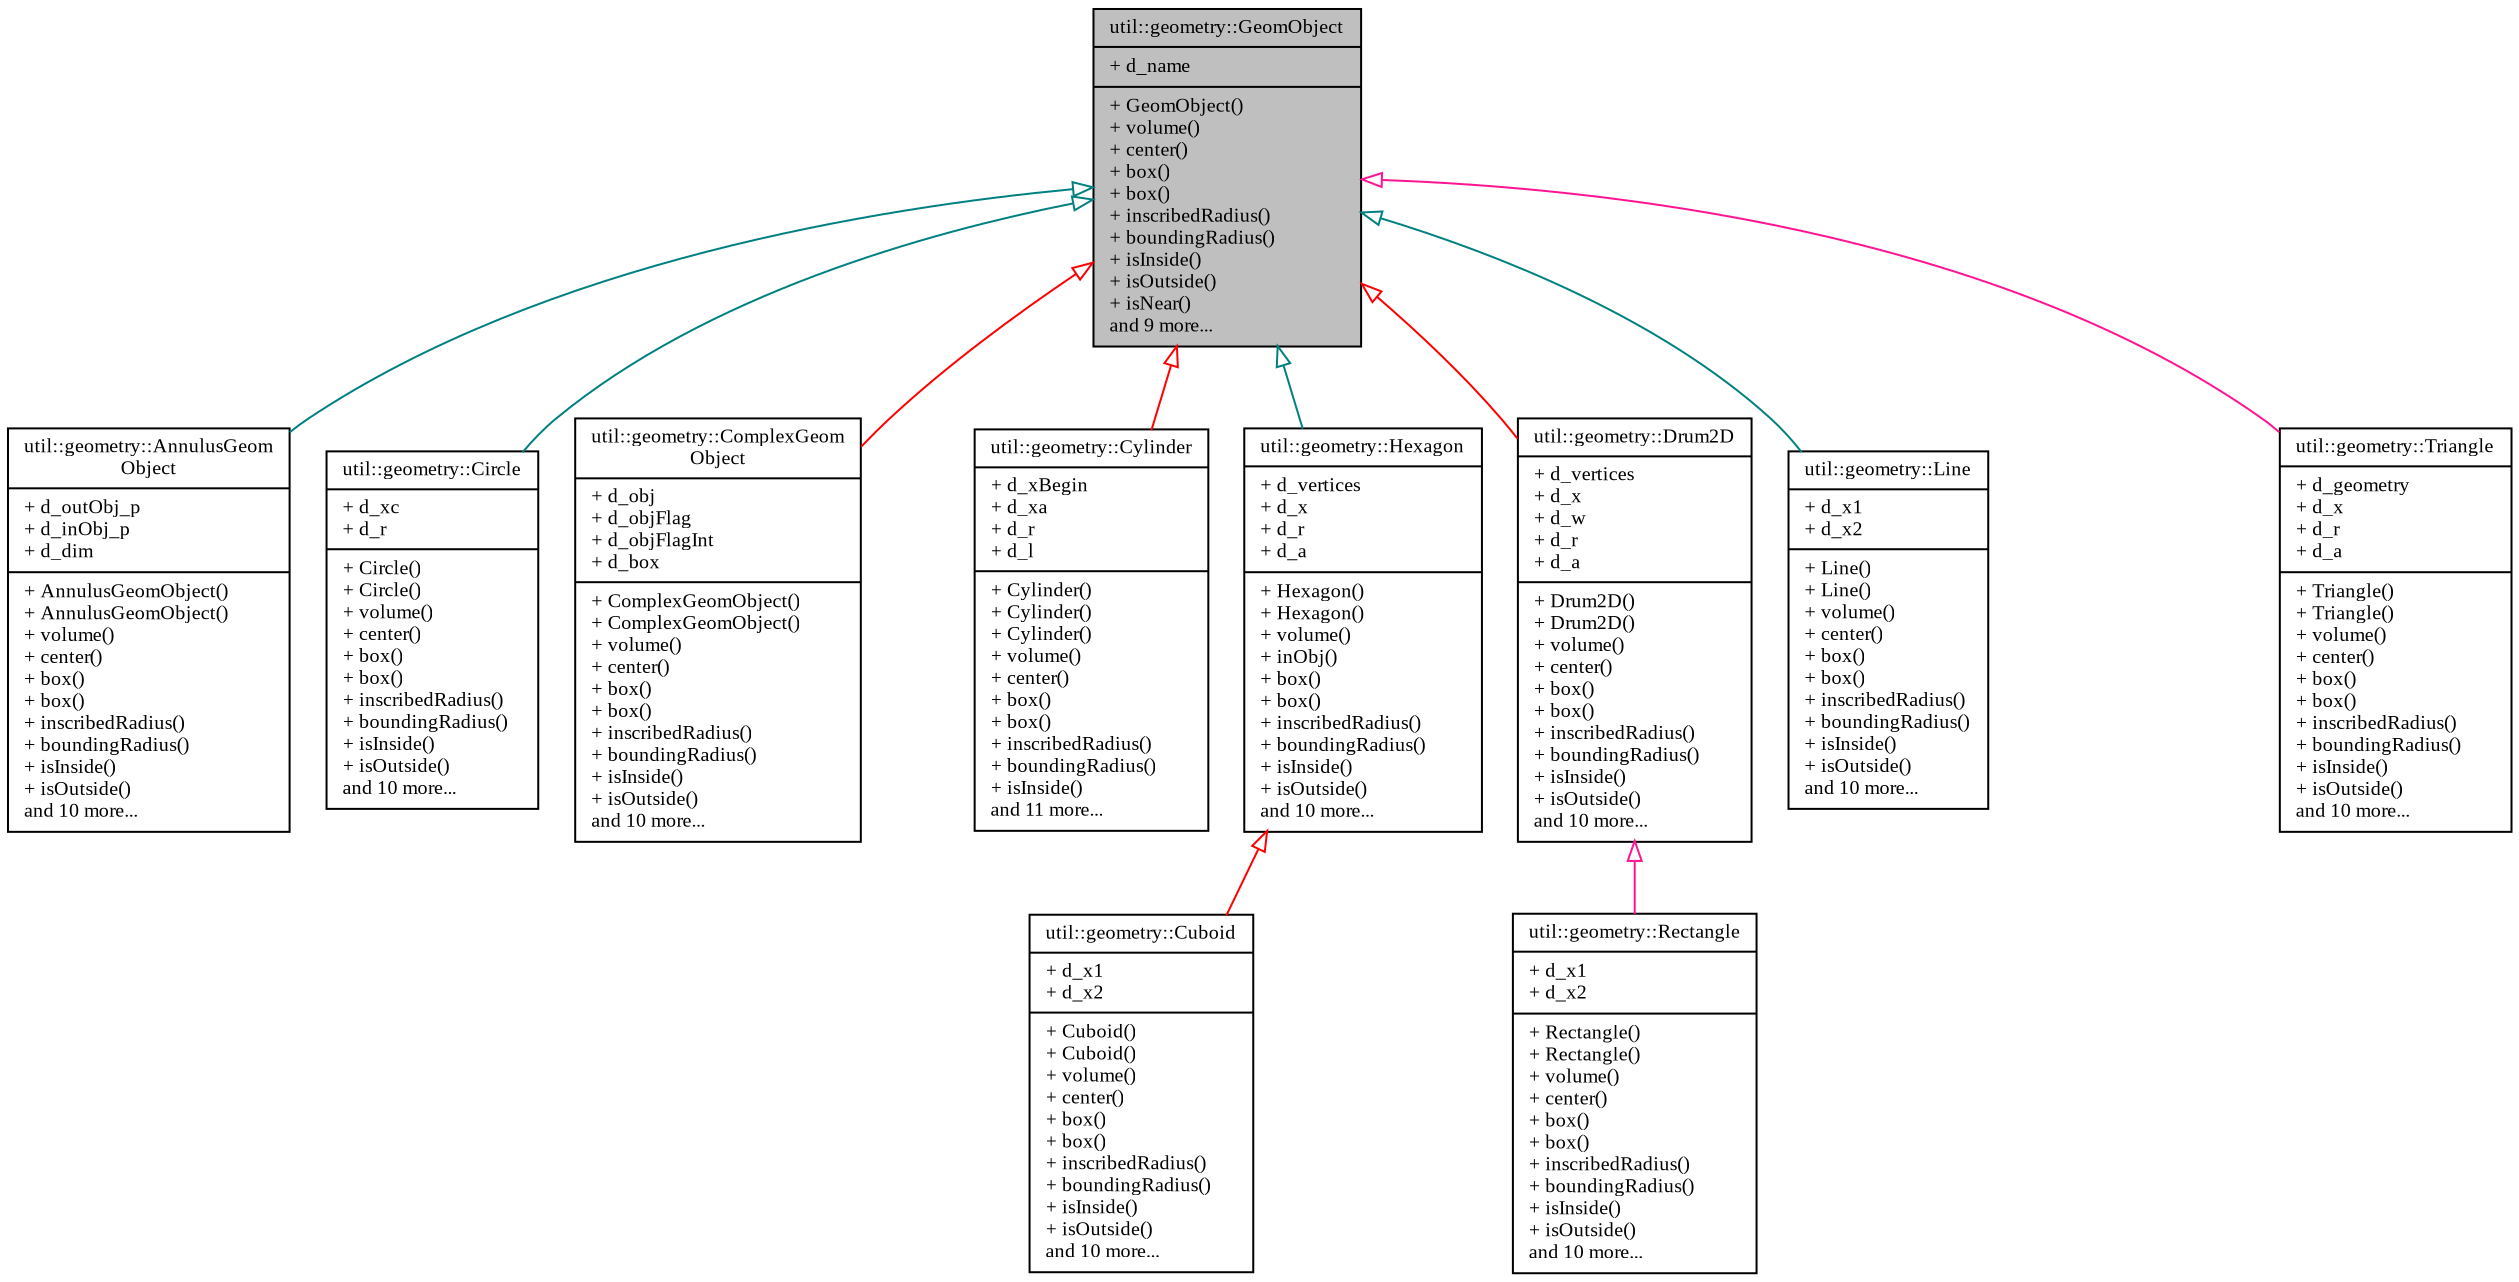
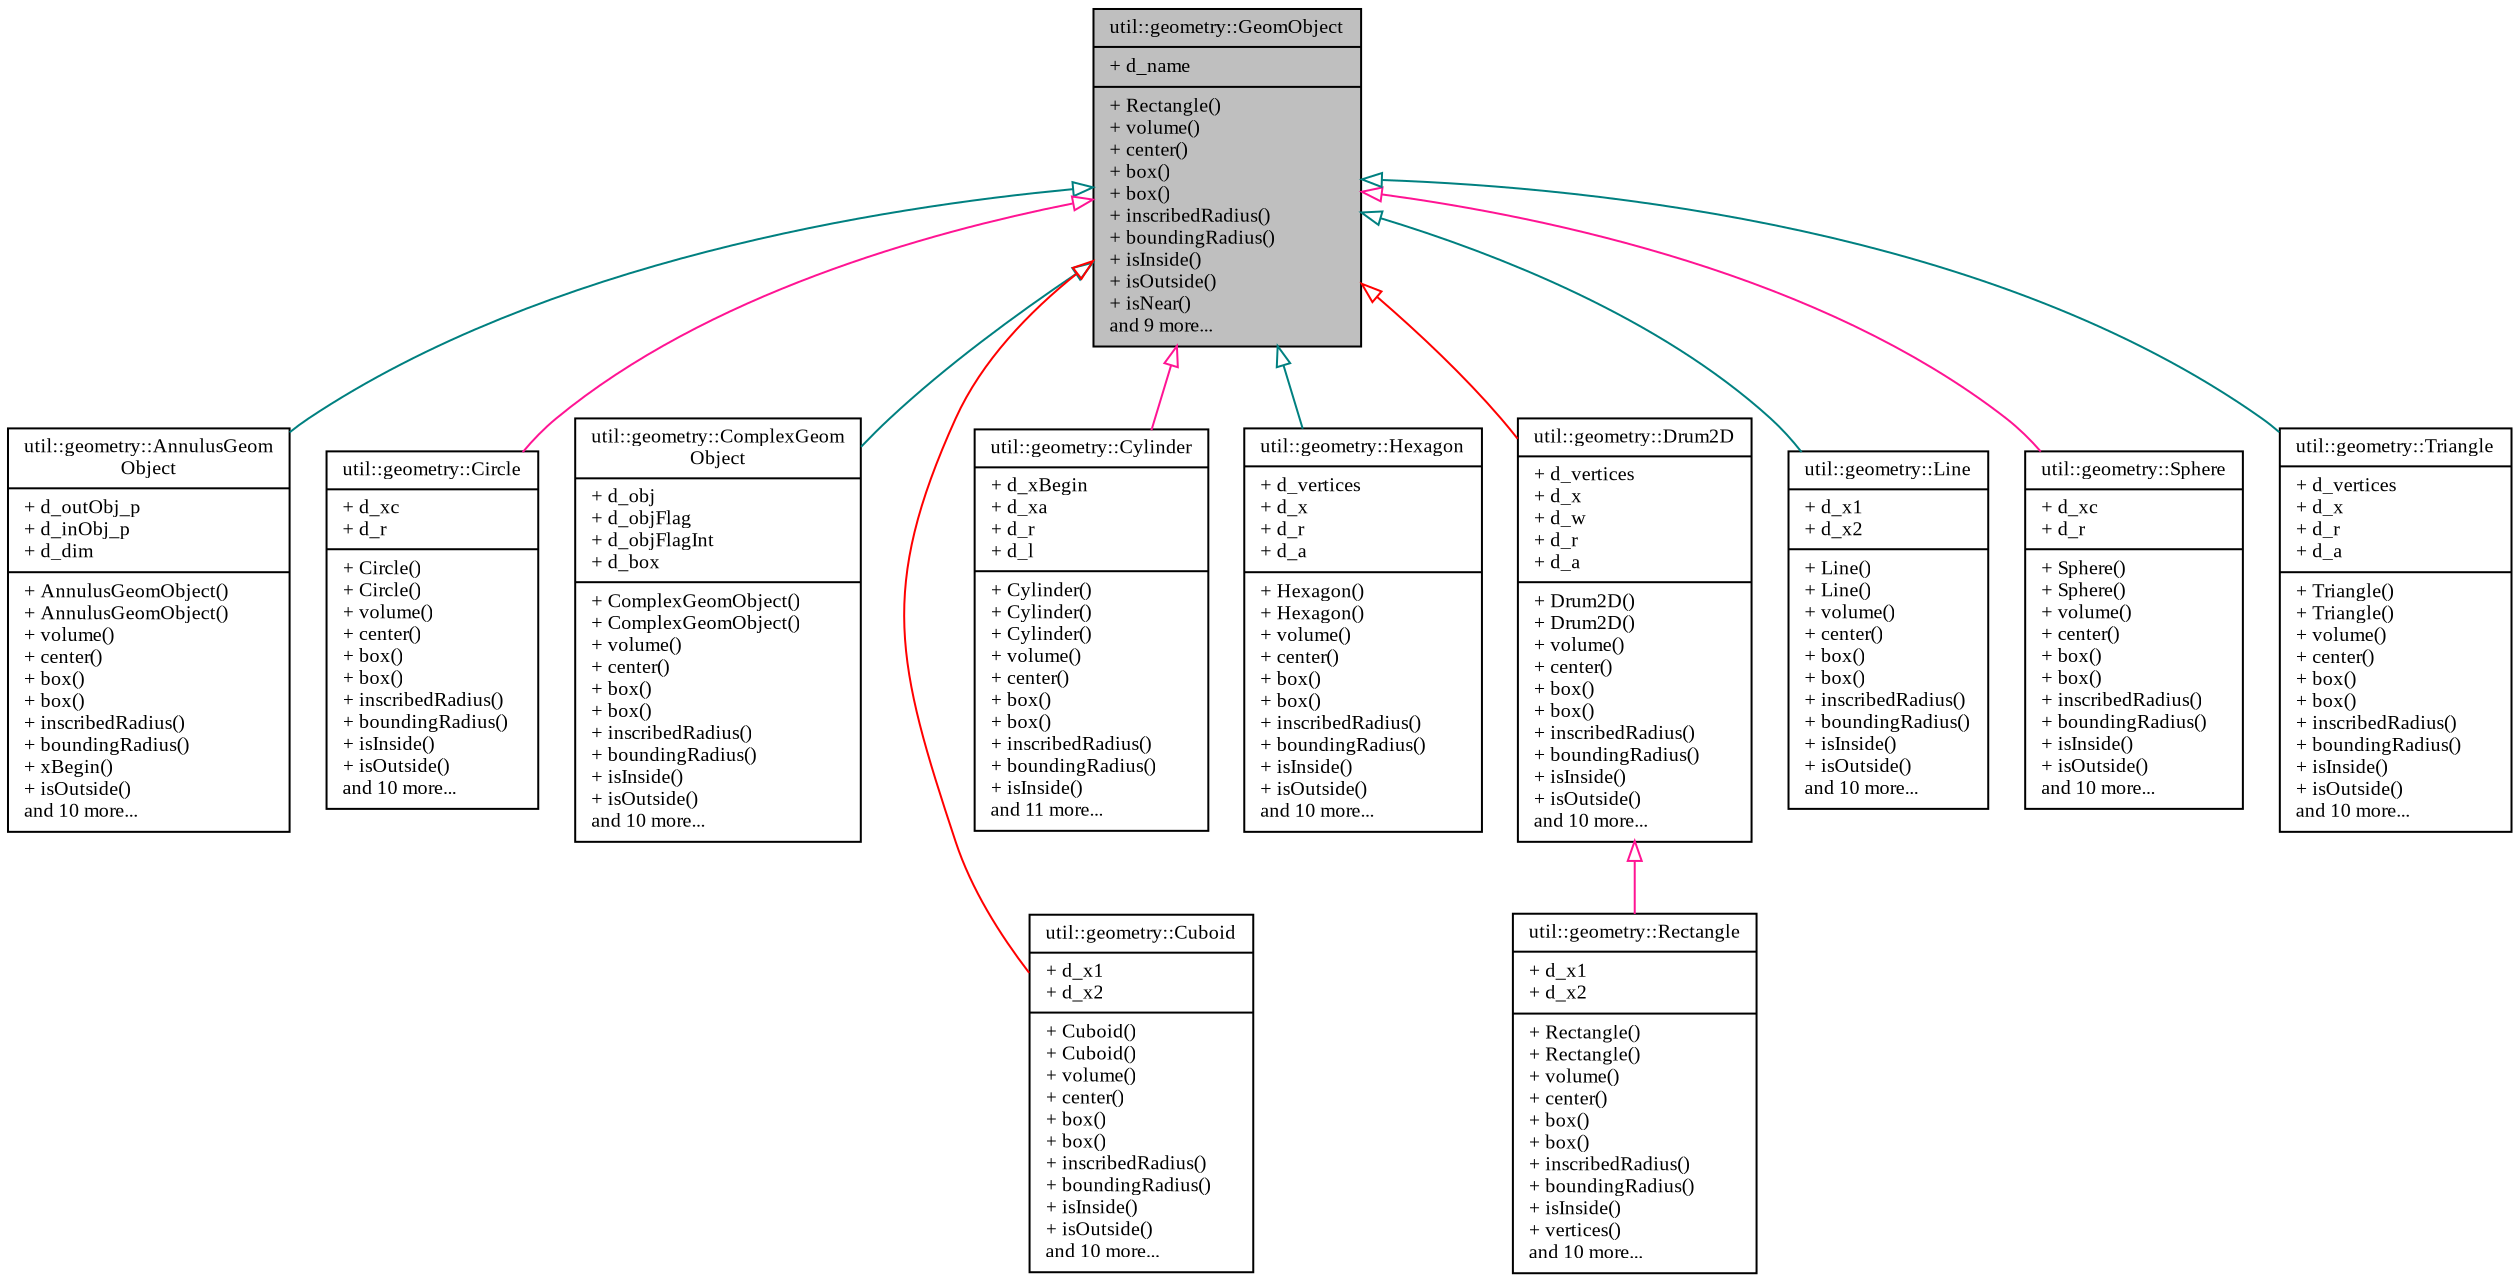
  digraph {
    fontname="Liberation Serif"
    node [color=black fillcolor=white fontname="Liberation Serif" fontsize=10 shape=record style=filled]
    edge [arrowtail=onormal color=teal dir=back fontname="Liberation Serif" fontsize=10 labelfontname=Helvetica labelfontsize=10 style=solid]
-   n1 [fillcolor=grey75 fontcolor=black height=0.2 label="{util::geometry::GeomObject\n|+ d_name\l|+ GeomObject()\l+ volume()\l+ center()\l+ box()\l+ box()\l+ inscribedRadius()\l+ boundingRadius()\l+ isInside()\l+ isOutside()\l+ isNear()\land 9 more...\l}" width=0.4]
-   n2 [height=0.2 label="{util::geometry::AnnulusGeom\lObject\n|+ d_outObj_p\l+ d_inObj_p\l+ d_dim\l|+ AnnulusGeomObject()\l+ AnnulusGeomObject()\l+ volume()\l+ center()\l+ box()\l+ box()\l+ inscribedRadius()\l+ boundingRadius()\l+ isInside()\l+ isOutside()\land 10 more...\l}" width=0.4]
+   n1 [fillcolor=grey75 fontcolor=black height=0.2 label="{util::geometry::GeomObject\n|+ d_name\l|+ Rectangle()\l+ volume()\l+ center()\l+ box()\l+ box()\l+ inscribedRadius()\l+ boundingRadius()\l+ isInside()\l+ isOutside()\l+ isNear()\land 9 more...\l}" width=0.4]
+   n2 [height=0.2 label="{util::geometry::AnnulusGeom\lObject\n|+ d_outObj_p\l+ d_inObj_p\l+ d_dim\l|+ AnnulusGeomObject()\l+ AnnulusGeomObject()\l+ volume()\l+ center()\l+ box()\l+ box()\l+ inscribedRadius()\l+ boundingRadius()\l+ xBegin()\l+ isOutside()\land 10 more...\l}" width=0.4]
    n3 [height=0.2 label="{util::geometry::Circle\n|+ d_xc\l+ d_r\l|+ Circle()\l+ Circle()\l+ volume()\l+ center()\l+ box()\l+ box()\l+ inscribedRadius()\l+ boundingRadius()\l+ isInside()\l+ isOutside()\land 10 more...\l}" width=0.4]
    n4 [height=0.2 label="{util::geometry::ComplexGeom\lObject\n|+ d_obj\l+ d_objFlag\l+ d_objFlagInt\l+ d_box\l|+ ComplexGeomObject()\l+ ComplexGeomObject()\l+ volume()\l+ center()\l+ box()\l+ box()\l+ inscribedRadius()\l+ boundingRadius()\l+ isInside()\l+ isOutside()\land 10 more...\l}" width=0.4]
    n5 [height=0.2 label="{util::geometry::Cuboid\n|+ d_x1\l+ d_x2\l|+ Cuboid()\l+ Cuboid()\l+ volume()\l+ center()\l+ box()\l+ box()\l+ inscribedRadius()\l+ boundingRadius()\l+ isInside()\l+ isOutside()\land 10 more...\l}" width=0.4]
    n6 [height=0.2 label="{util::geometry::Cylinder\n|+ d_xBegin\l+ d_xa\l+ d_r\l+ d_l\l|+ Cylinder()\l+ Cylinder()\l+ Cylinder()\l+ volume()\l+ center()\l+ box()\l+ box()\l+ inscribedRadius()\l+ boundingRadius()\l+ isInside()\land 11 more...\l}" width=0.4]
    n7 [height=0.2 label="{util::geometry::Drum2D\n|+ d_vertices\l+ d_x\l+ d_w\l+ d_r\l+ d_a\l|+ Drum2D()\l+ Drum2D()\l+ volume()\l+ center()\l+ box()\l+ box()\l+ inscribedRadius()\l+ boundingRadius()\l+ isInside()\l+ isOutside()\land 10 more...\l}" width=0.4]
-   n8 [height=0.2 label="{util::geometry::Hexagon\n|+ d_vertices\l+ d_x\l+ d_r\l+ d_a\l|+ Hexagon()\l+ Hexagon()\l+ volume()\l+ inObj()\l+ box()\l+ box()\l+ inscribedRadius()\l+ boundingRadius()\l+ isInside()\l+ isOutside()\land 10 more...\l}" width=0.4]
+   n8 [height=0.2 label="{util::geometry::Hexagon\n|+ d_vertices\l+ d_x\l+ d_r\l+ d_a\l|+ Hexagon()\l+ Hexagon()\l+ volume()\l+ center()\l+ box()\l+ box()\l+ inscribedRadius()\l+ boundingRadius()\l+ isInside()\l+ isOutside()\land 10 more...\l}" width=0.4]
    n9 [height=0.2 label="{util::geometry::Line\n|+ d_x1\l+ d_x2\l|+ Line()\l+ Line()\l+ volume()\l+ center()\l+ box()\l+ box()\l+ inscribedRadius()\l+ boundingRadius()\l+ isInside()\l+ isOutside()\land 10 more...\l}" width=0.4]
-   n11 [height=0.2 label="{util::geometry::Triangle\n|+ d_geometry\l+ d_x\l+ d_r\l+ d_a\l|+ Triangle()\l+ Triangle()\l+ volume()\l+ center()\l+ box()\l+ box()\l+ inscribedRadius()\l+ boundingRadius()\l+ isInside()\l+ isOutside()\land 10 more...\l}" width=0.4]
-   n12 [height=0.2 label="{util::geometry::Rectangle\n|+ d_x1\l+ d_x2\l|+ Rectangle()\l+ Rectangle()\l+ volume()\l+ center()\l+ box()\l+ box()\l+ inscribedRadius()\l+ boundingRadius()\l+ isInside()\l+ isOutside()\land 10 more...\l}" width=0.4]
+   n10 [height=0.2 label="{util::geometry::Sphere\n|+ d_xc\l+ d_r\l|+ Sphere()\l+ Sphere()\l+ volume()\l+ center()\l+ box()\l+ box()\l+ inscribedRadius()\l+ boundingRadius()\l+ isInside()\l+ isOutside()\land 10 more...\l}" width=0.4]
+   n11 [height=0.2 label="{util::geometry::Triangle\n|+ d_vertices\l+ d_x\l+ d_r\l+ d_a\l|+ Triangle()\l+ Triangle()\l+ volume()\l+ center()\l+ box()\l+ box()\l+ inscribedRadius()\l+ boundingRadius()\l+ isInside()\l+ isOutside()\land 10 more...\l}" width=0.4]
+   n12 [height=0.2 label="{util::geometry::Rectangle\n|+ d_x1\l+ d_x2\l|+ Rectangle()\l+ Rectangle()\l+ volume()\l+ center()\l+ box()\l+ box()\l+ inscribedRadius()\l+ boundingRadius()\l+ isInside()\l+ vertices()\land 10 more...\l}" width=0.4]
    n1 -> n2
-   n1 -> n3
-   n1 -> n4 [color=red]
-   n8 -> n5 [color=red]
-   n1 -> n6 [color=red]
+   n1 -> n3 [color=deeppink]
+   n1 -> n4
+   n1 -> n5 [color=red]
+   n1 -> n6 [color=deeppink]
    n1 -> n7 [color=red]
    n1 -> n8
    n1 -> n9
-   n1 -> n11 [color=deeppink]
+   n1 -> n10 [color=deeppink]
+   n1 -> n11
    n7 -> n12 [color=deeppink]
  }
